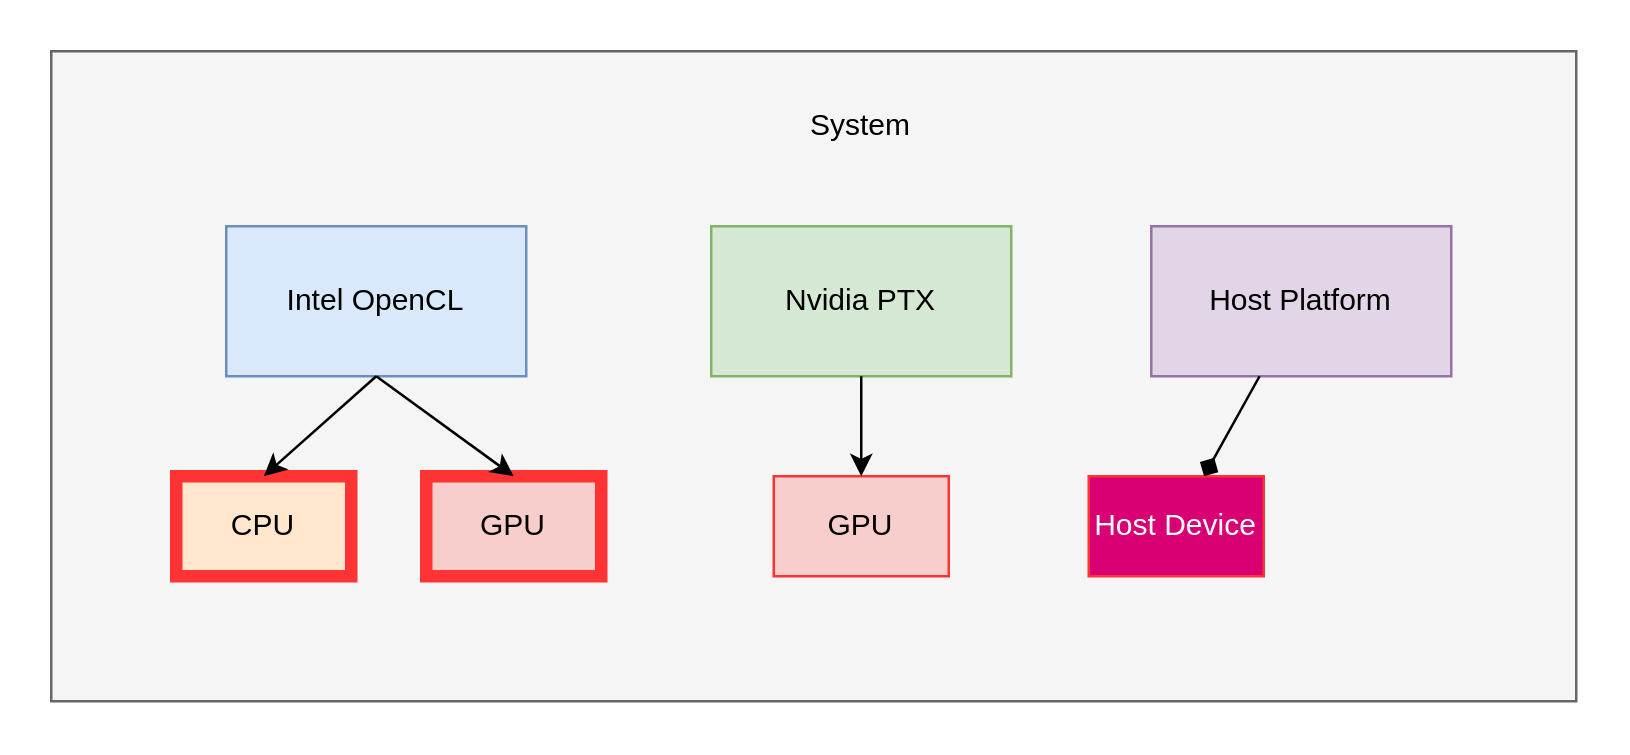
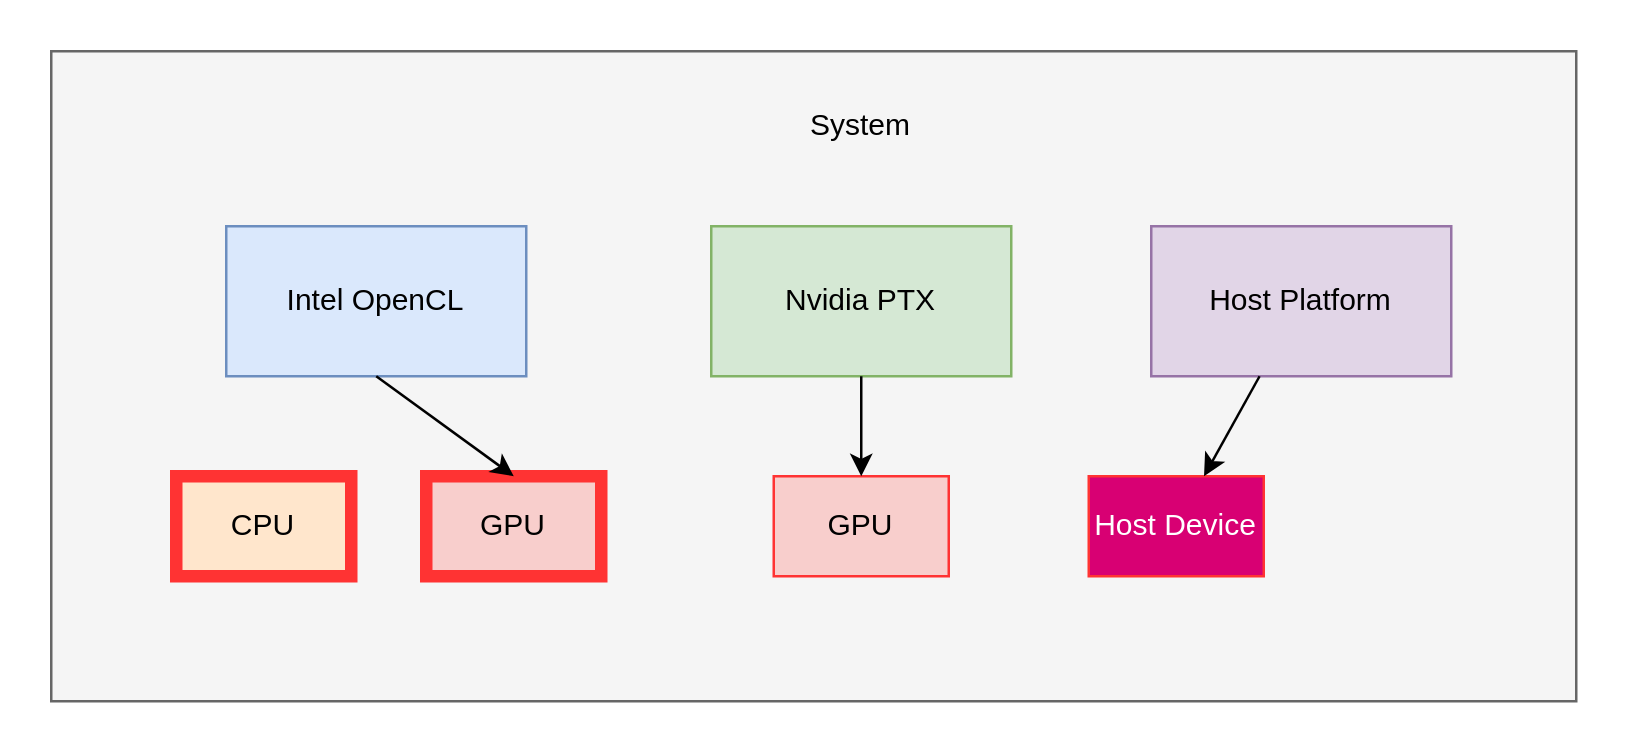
  <mxCell id="0" />
  <mxCell id="1" parent="0" />
  <mxCell id="2" value="" style="rounded=0;whiteSpace=wrap;html=1;fillColor=#f5f5f5;strokeColor=#666666;fontColor=#333333;" parent="1" vertex="1"><mxGeometry x="20" y="20" width="610" height="260" as="geometry" /></mxCell>
  <mxCell id="3" value="Intel OpenCL" style="rounded=0;whiteSpace=wrap;html=1;fillColor=#dae8fc;strokeColor=#6c8ebf;strokeWidth=1;" parent="1" vertex="1"><mxGeometry x="90" y="90" width="120" height="60" as="geometry" /></mxCell>
  <mxCell id="4" value="Nvidia PTX" style="rounded=0;whiteSpace=wrap;html=1;fillColor=#d5e8d4;strokeColor=#82b366;strokeWidth=1;" parent="1" vertex="1"><mxGeometry x="284" y="90" width="120" height="60" as="geometry" /></mxCell>
  <mxCell id="5" value="CPU" style="rounded=0;whiteSpace=wrap;html=1;fillColor=#ffe6cc;strokeWidth=5;strokeColor=#FF3333;" parent="1" vertex="1"><mxGeometry x="70" y="190" width="70" height="40" as="geometry" /></mxCell>
  <mxCell id="6" value="GPU" style="rounded=0;whiteSpace=wrap;html=1;fillColor=#f8cecc;strokeWidth=5;strokeColor=#FF3333;" parent="1" vertex="1"><mxGeometry x="170" y="190" width="70" height="40" as="geometry" /></mxCell>
  <mxCell id="7" value="GPU" style="rounded=0;whiteSpace=wrap;html=1;fillColor=#f8cecc;strokeWidth=1;strokeColor=#FF3333;" parent="1" vertex="1"><mxGeometry x="309" y="190" width="70" height="40" as="geometry" /></mxCell>
  <mxCell id="8" value="" style="endArrow=classic;html=1;" parent="1" source="4" target="7" edge="1"><mxGeometry width="50" height="50" relative="1" as="geometry"><mxPoint x="324" y="330" as="sourcePoint" /><mxPoint x="374" y="280" as="targetPoint" /></mxGeometry></mxCell>
  <mxCell id="9" value="" style="endArrow=classic;html=1;exitX=0.5;exitY=1;exitDx=0;exitDy=0;entryX=0.5;entryY=0;entryDx=0;entryDy=0;" parent="1" source="3" target="6" edge="1"><mxGeometry width="50" height="50" relative="1" as="geometry"><mxPoint x="380" y="330" as="sourcePoint" /><mxPoint x="430" y="280" as="targetPoint" /></mxGeometry></mxCell>
- <mxCell id="10" value="" style="endArrow=classic;html=1;entryX=0.5;entryY=0;entryDx=0;entryDy=0;exitX=0.5;exitY=1;exitDx=0;exitDy=0;" parent="1" source="3" target="5" edge="1"><mxGeometry width="50" height="50" relative="1" as="geometry"><mxPoint x="160" y="160" as="sourcePoint" /><mxPoint x="196.667" y="200" as="targetPoint" /></mxGeometry></mxCell>
  <mxCell id="11" value="System" style="text;html=1;strokeColor=none;fillColor=none;align=center;verticalAlign=middle;whiteSpace=wrap;rounded=0;" parent="1" vertex="1"><mxGeometry x="324" y="40" width="40" height="20" as="geometry" /></mxCell>
  <mxCell id="12" value="Host Platform" style="rounded=0;whiteSpace=wrap;html=1;fillColor=#e1d5e7;strokeColor=#9673a6;strokeWidth=1;" parent="1" vertex="1"><mxGeometry x="460" y="90" width="120" height="60" as="geometry" /></mxCell>
  <mxCell id="13" value="Host Device" style="rounded=0;whiteSpace=wrap;html=1;fillColor=#d80073;fontColor=#ffffff;strokeWidth=1;strokeColor=#FF3333;" parent="1" vertex="1"><mxGeometry x="435" y="190" width="70" height="40" as="geometry" /></mxCell>
- <mxCell id="14" value="" style="endArrow=diamond;html=1;" parent="1" source="12" target="13" edge="1"><mxGeometry width="50" height="50" relative="1" as="geometry"><mxPoint x="500" y="330" as="sourcePoint" /><mxPoint x="550" y="280" as="targetPoint" /></mxGeometry></mxCell>
+ <mxCell id="14" value="" style="endArrow=classic;html=1;" parent="1" source="12" target="13" edge="1"><mxGeometry width="50" height="50" relative="1" as="geometry"><mxPoint x="500" y="330" as="sourcePoint" /><mxPoint x="550" y="280" as="targetPoint" /></mxGeometry></mxCell>
